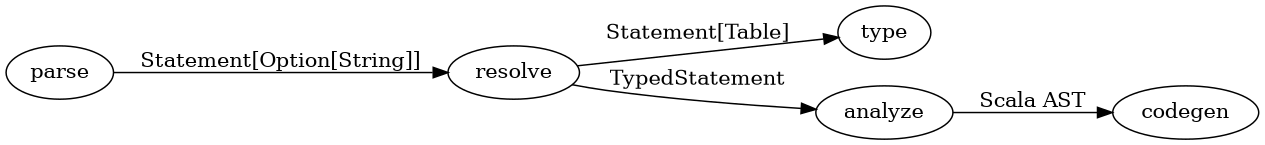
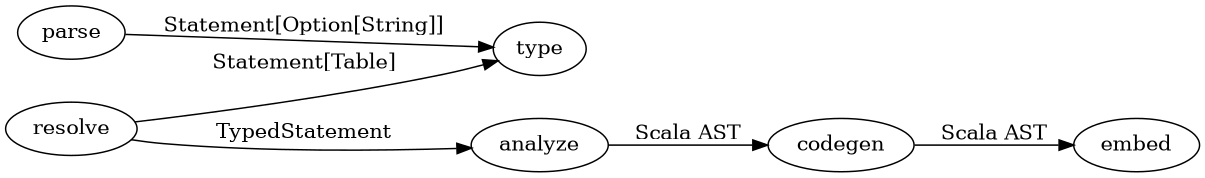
  digraph {
    rankdir=LR
    parse
    resolve
    type
    analyze
    codegen
-   parse -> resolve [label="Statement[Option[String]]"]
+   embed
+   parse -> type [label="Statement[Option[String]]"]
    resolve -> type [label="Statement[Table]"]
    resolve -> analyze [label=TypedStatement]
    analyze -> codegen [label="Scala AST"]
+   codegen -> embed [label="Scala AST"]
  }
